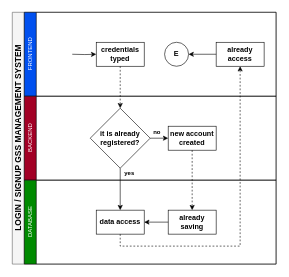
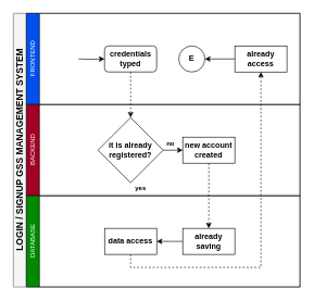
  <mxCell id="0" />
  <mxCell id="1" parent="0" />
  <mxCell id="2" value="&lt;h3&gt;&lt;font color=&quot;#000000&quot;&gt;LOGIN / SIGNUP GSS MANAGEMENT SYSTEM&lt;/font&gt;&lt;/h3&gt;" style="swimlane;html=1;childLayout=stackLayout;resizeParent=1;resizeParentMax=0;horizontal=0;startSize=20;horizontalStack=0;direction=east;fillColor=#f5f5f5;fontColor=#333333;strokeColor=#666666;fontStyle=0;swimlaneFillColor=#FFFFFF;" parent="1" vertex="1"><mxGeometry x="20" y="20" width="440" height="420" as="geometry" /></mxCell>
  <mxCell id="3" value="&lt;h5&gt;&lt;span style=&quot;font-weight: normal;&quot;&gt;FRONTEND&lt;/span&gt;&lt;/h5&gt;" style="swimlane;html=1;startSize=20;horizontal=0;direction=east;fillColor=#0050ef;fontColor=#ffffff;strokeColor=default;" parent="2" vertex="1"><mxGeometry x="20" width="420" height="140" as="geometry" /></mxCell>
  <mxCell id="4" value="" style="group;strokeColor=none;fillColor=none;" parent="3" vertex="1" connectable="0"><mxGeometry x="30" y="50" width="360" height="40" as="geometry" /></mxCell>
- <mxCell id="5" value="&lt;p&gt;credentials typed&lt;br&gt;&lt;/p&gt;" style="rounded=0;whiteSpace=wrap;html=1;fontFamily=Helvetica;fontSize=12;fontColor=#000000;align=center;direction=east;fontStyle=1;fillColor=none;strokeColor=#000000;" parent="4" vertex="1"><mxGeometry x="90" width="80" height="40" as="geometry" /></mxCell>
+ <mxCell id="5" value="&lt;p&gt;credentials typed&lt;br&gt;&lt;/p&gt;" style="whiteSpace=wrap;html=1;fontFamily=Helvetica;fontSize=12;fontColor=#000000;align=center;direction=east;fontStyle=1;fillColor=none;strokeColor=#000000;rounded=1;" parent="4" vertex="1"><mxGeometry x="90" width="80" height="40" as="geometry" /></mxCell>
  <mxCell id="6" value="" style="edgeStyle=orthogonalEdgeStyle;rounded=0;orthogonalLoop=1;jettySize=auto;html=1;fontStyle=1;strokeColor=#000000;" parent="4" target="5" edge="1"><mxGeometry relative="1" as="geometry"><mxPoint x="50" y="20" as="sourcePoint" /></mxGeometry></mxCell>
  <mxCell id="7" value="&lt;b style=&quot;&quot;&gt;already access&lt;/b&gt;" style="rounded=0;whiteSpace=wrap;html=1;fontFamily=Helvetica;fontSize=12;fontColor=#000000;align=center;direction=east;fillColor=none;strokeColor=#000000;" parent="4" vertex="1"><mxGeometry x="290" width="80" height="40" as="geometry" /></mxCell>
  <mxCell id="8" value="&lt;font color=&quot;#000000&quot;&gt;E&lt;/font&gt;" style="ellipse;whiteSpace=wrap;html=1;direction=east;fontStyle=1;fillColor=none;strokeColor=#000000;" parent="4" vertex="1"><mxGeometry x="204" width="40" height="40" as="geometry" /></mxCell>
  <mxCell id="9" value="" style="edgeStyle=orthogonalEdgeStyle;rounded=0;orthogonalLoop=1;jettySize=auto;html=1;endArrow=classic;endFill=1;fontStyle=1;strokeColor=#000000;" parent="4" source="7" target="8" edge="1"><mxGeometry relative="1" as="geometry" /></mxCell>
  <mxCell id="10" value="" style="edgeStyle=orthogonalEdgeStyle;rounded=0;orthogonalLoop=1;jettySize=auto;html=1;dashed=1;fontStyle=1;strokeColor=#000000;" parent="2" source="20" target="24" edge="1"><mxGeometry relative="1" as="geometry"><Array as="points"><mxPoint x="300" y="230" /><mxPoint x="300" y="230" /></Array></mxGeometry></mxCell>
  <mxCell id="11" value="" style="edgeStyle=orthogonalEdgeStyle;rounded=0;orthogonalLoop=1;jettySize=auto;html=1;entryX=0.5;entryY=0;entryDx=0;entryDy=0;dashed=1;fontStyle=1;strokeColor=#000000;" parent="2" source="5" target="17" edge="1"><mxGeometry relative="1" as="geometry" /></mxCell>
- <mxCell id="12" value="" style="edgeStyle=orthogonalEdgeStyle;rounded=0;orthogonalLoop=1;jettySize=auto;html=1;fontStyle=1;strokeColor=#000000;" parent="2" source="17" target="25" edge="1"><mxGeometry relative="1" as="geometry" /></mxCell>
  <mxCell id="13" style="edgeStyle=orthogonalEdgeStyle;rounded=0;orthogonalLoop=1;jettySize=auto;html=1;exitX=0.5;exitY=1;exitDx=0;exitDy=0;entryX=0.5;entryY=1;entryDx=0;entryDy=0;dashed=1;fontStyle=1;strokeColor=#000000;" parent="2" source="25" target="7" edge="1"><mxGeometry relative="1" as="geometry" /></mxCell>
  <mxCell id="14" value="&lt;h5&gt;&lt;span style=&quot;font-weight: normal;&quot;&gt;BACKEND&lt;/span&gt;&lt;/h5&gt;" style="swimlane;html=1;startSize=20;horizontal=0;direction=east;fillColor=#a20025;fontColor=#ffffff;strokeColor=default;swimlaneLine=1;" parent="2" vertex="1"><mxGeometry x="20" y="140" width="420" height="140" as="geometry"><mxRectangle x="20" y="120" width="400" height="60" as="alternateBounds" /></mxGeometry></mxCell>
  <mxCell id="15" value="" style="group;fontStyle=1;" parent="14" vertex="1" connectable="0"><mxGeometry x="120" y="30" width="200" height="100" as="geometry" /></mxCell>
  <mxCell id="16" style="edgeStyle=none;rounded=0;html=1;exitX=1;exitY=0.5;exitDx=0;exitDy=0;entryX=0;entryY=0.5;entryDx=0;entryDy=0;fontSize=12;fontColor=#000000;fontStyle=1;strokeColor=#000000;" parent="15" source="17" target="20" edge="1"><mxGeometry relative="1" as="geometry" /></mxCell>
  <mxCell id="17" value="&lt;font color=&quot;#000000&quot; size=&quot;1&quot; style=&quot;&quot;&gt;&lt;span style=&quot;font-size: 12px;&quot;&gt;it is already registered?&lt;/span&gt;&lt;/font&gt;" style="rhombus;whiteSpace=wrap;html=1;fontStyle=1;fillColor=none;strokeColor=#000000;" parent="15" vertex="1"><mxGeometry x="-10" y="-10" width="100" height="100" as="geometry" /></mxCell>
  <mxCell id="18" value="&lt;h6 style=&quot;font-size: 10px;&quot;&gt;&lt;font color=&quot;#000000&quot;&gt;yes&lt;/font&gt;&lt;/h6&gt;" style="text;strokeColor=none;fillColor=none;html=1;fontSize=10;fontStyle=1;verticalAlign=middle;align=center;" parent="15" vertex="1"><mxGeometry x="35" y="93" width="40" height="10" as="geometry" /></mxCell>
  <mxCell id="19" value="&lt;h6&gt;&lt;font color=&quot;#000000&quot; style=&quot;font-size: 10px;&quot;&gt;no&lt;/font&gt;&lt;/h6&gt;" style="text;strokeColor=none;fillColor=none;html=1;fontSize=20;fontStyle=1;verticalAlign=middle;align=center;" parent="15" vertex="1"><mxGeometry x="86" y="20" width="30" height="20" as="geometry" /></mxCell>
  <mxCell id="20" value="&lt;span&gt;&lt;font color=&quot;#000000&quot;&gt;new account created&lt;/font&gt;&lt;/span&gt;" style="rounded=0;whiteSpace=wrap;html=1;fontStyle=1;fillColor=none;strokeColor=#000000;" parent="15" vertex="1"><mxGeometry x="120" y="20" width="80" height="40" as="geometry" /></mxCell>
  <mxCell id="21" style="edgeStyle=orthogonalEdgeStyle;rounded=0;orthogonalLoop=1;jettySize=auto;html=1;exitX=0.5;exitY=1;exitDx=0;exitDy=0;fontStyle=1" parent="15" source="20" target="20" edge="1"><mxGeometry relative="1" as="geometry" /></mxCell>
  <mxCell id="22" value="&lt;h5&gt;&lt;span style=&quot;font-weight: normal;&quot;&gt;DATABASE&lt;/span&gt;&lt;/h5&gt;" style="swimlane;html=1;startSize=20;horizontal=0;direction=east;fillColor=#008a00;fontColor=#ffffff;strokeColor=default;gradientColor=none;swimlaneFillColor=none;" parent="2" vertex="1"><mxGeometry x="20" y="280" width="420" height="140" as="geometry" /></mxCell>
  <mxCell id="23" value="" style="group;fontStyle=1" parent="22" vertex="1" connectable="0"><mxGeometry x="120" y="50" width="200" height="40" as="geometry" /></mxCell>
  <mxCell id="24" value="already saving" style="rounded=0;whiteSpace=wrap;html=1;fontFamily=Helvetica;fontSize=12;fontColor=#000000;align=center;direction=east;fontStyle=1;fillColor=none;strokeColor=#000000;" parent="23" vertex="1"><mxGeometry x="120" width="80" height="40" as="geometry" /></mxCell>
  <mxCell id="25" value="&lt;span&gt;&lt;font color=&quot;#000000&quot;&gt;data access&lt;/font&gt;&lt;/span&gt;" style="rounded=0;whiteSpace=wrap;html=1;fontStyle=1;fillColor=none;strokeColor=#000000;" parent="23" vertex="1"><mxGeometry width="80" height="40" as="geometry" /></mxCell>
  <mxCell id="26" style="edgeStyle=orthogonalEdgeStyle;rounded=0;orthogonalLoop=1;jettySize=auto;html=1;exitX=0.5;exitY=1;exitDx=0;exitDy=0;fontStyle=1" parent="23" source="24" target="24" edge="1"><mxGeometry relative="1" as="geometry" /></mxCell>
  <mxCell id="27" style="edgeStyle=orthogonalEdgeStyle;rounded=0;orthogonalLoop=1;jettySize=auto;html=1;exitX=0.5;exitY=1;exitDx=0;exitDy=0;fontStyle=1" parent="23" source="24" target="24" edge="1"><mxGeometry relative="1" as="geometry" /></mxCell>
  <mxCell id="28" value="" style="edgeStyle=orthogonalEdgeStyle;rounded=0;orthogonalLoop=1;jettySize=auto;html=1;fontStyle=1" parent="23" source="24" target="25" edge="1"><mxGeometry relative="1" as="geometry" /></mxCell>
  <mxCell id="29" style="edgeStyle=orthogonalEdgeStyle;rounded=0;orthogonalLoop=1;jettySize=auto;html=1;exitX=0.5;exitY=1;exitDx=0;exitDy=0;fontStyle=1" parent="23" source="24" target="24" edge="1"><mxGeometry relative="1" as="geometry" /></mxCell>
